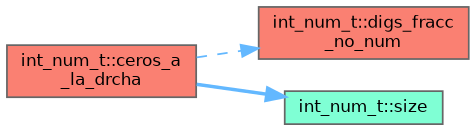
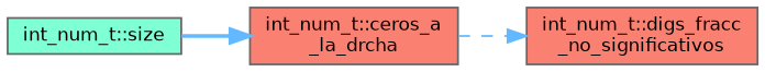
  digraph {
    rankdir=LR
    node [color=grey40 fillcolor=salmon fontname=Helvetica fontsize=10 shape=box style=filled]
    edge [color=steelblue1 fontname=Helvetica fontsize=10 labelfontname=Helvetica labelfontsize=10]
-   n1 [color=gray40 fontcolor=black height=0.2 label="int_num_t::digs_fracc\l_no_num" width=0.4]
+   n1 [color=gray40 fontcolor=black height=0.2 label="int_num_t::digs_fracc\l_no_significativos" width=0.4]
    n2 [height=0.2 label="int_num_t::ceros_a\l_la_drcha" width=0.4]
    n3 [fillcolor=aquamarine height=0.2 label="int_num_t::size" width=0.4]
    n2 -> n1 [style=dashed]
-   n2 -> n3 [style=bold]
+   n3 -> n2 [style=bold]
  }
